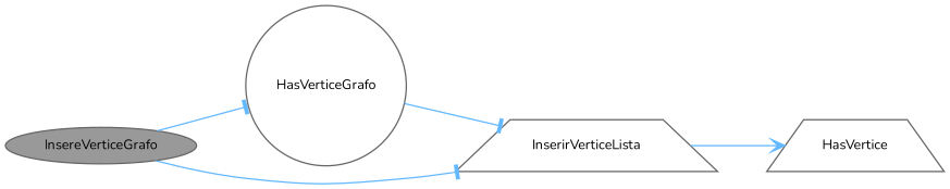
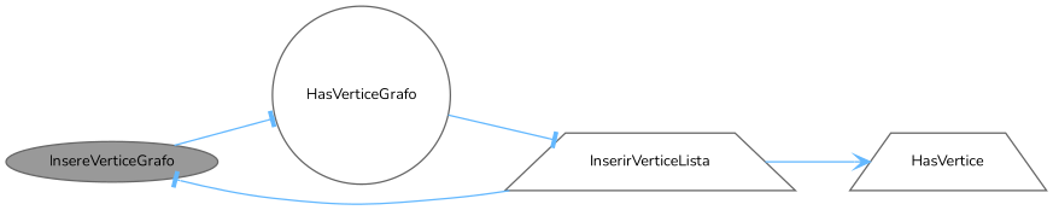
  digraph {
    fontname=Nunito
    rankdir=LR
    node [color=grey40 fillcolor=white fontname=Nunito fontsize=10 shape=trapezium style=filled]
    edge [arrowhead=tee color=steelblue1 fontname=Nunito fontsize=10 labelfontname=Helvetica labelfontsize=10 style=solid]
    n1 [color=gray40 fillcolor=grey60 fontcolor=black height=0.2 label=InsereVerticeGrafo shape=ellipse width=0.4]
    n2 [height=0.2 label=HasVerticeGrafo shape=circle width=0.4]
    n3 [height=0.2 label=InserirVerticeLista width=0.4]
    n4 [height=0.2 label=HasVertice width=0.4]
    n1 -> n2
-   n1 -> n3
+   n3 -> n1
    n2 -> n3
    n3 -> n4 [arrowhead=vee]
  }
